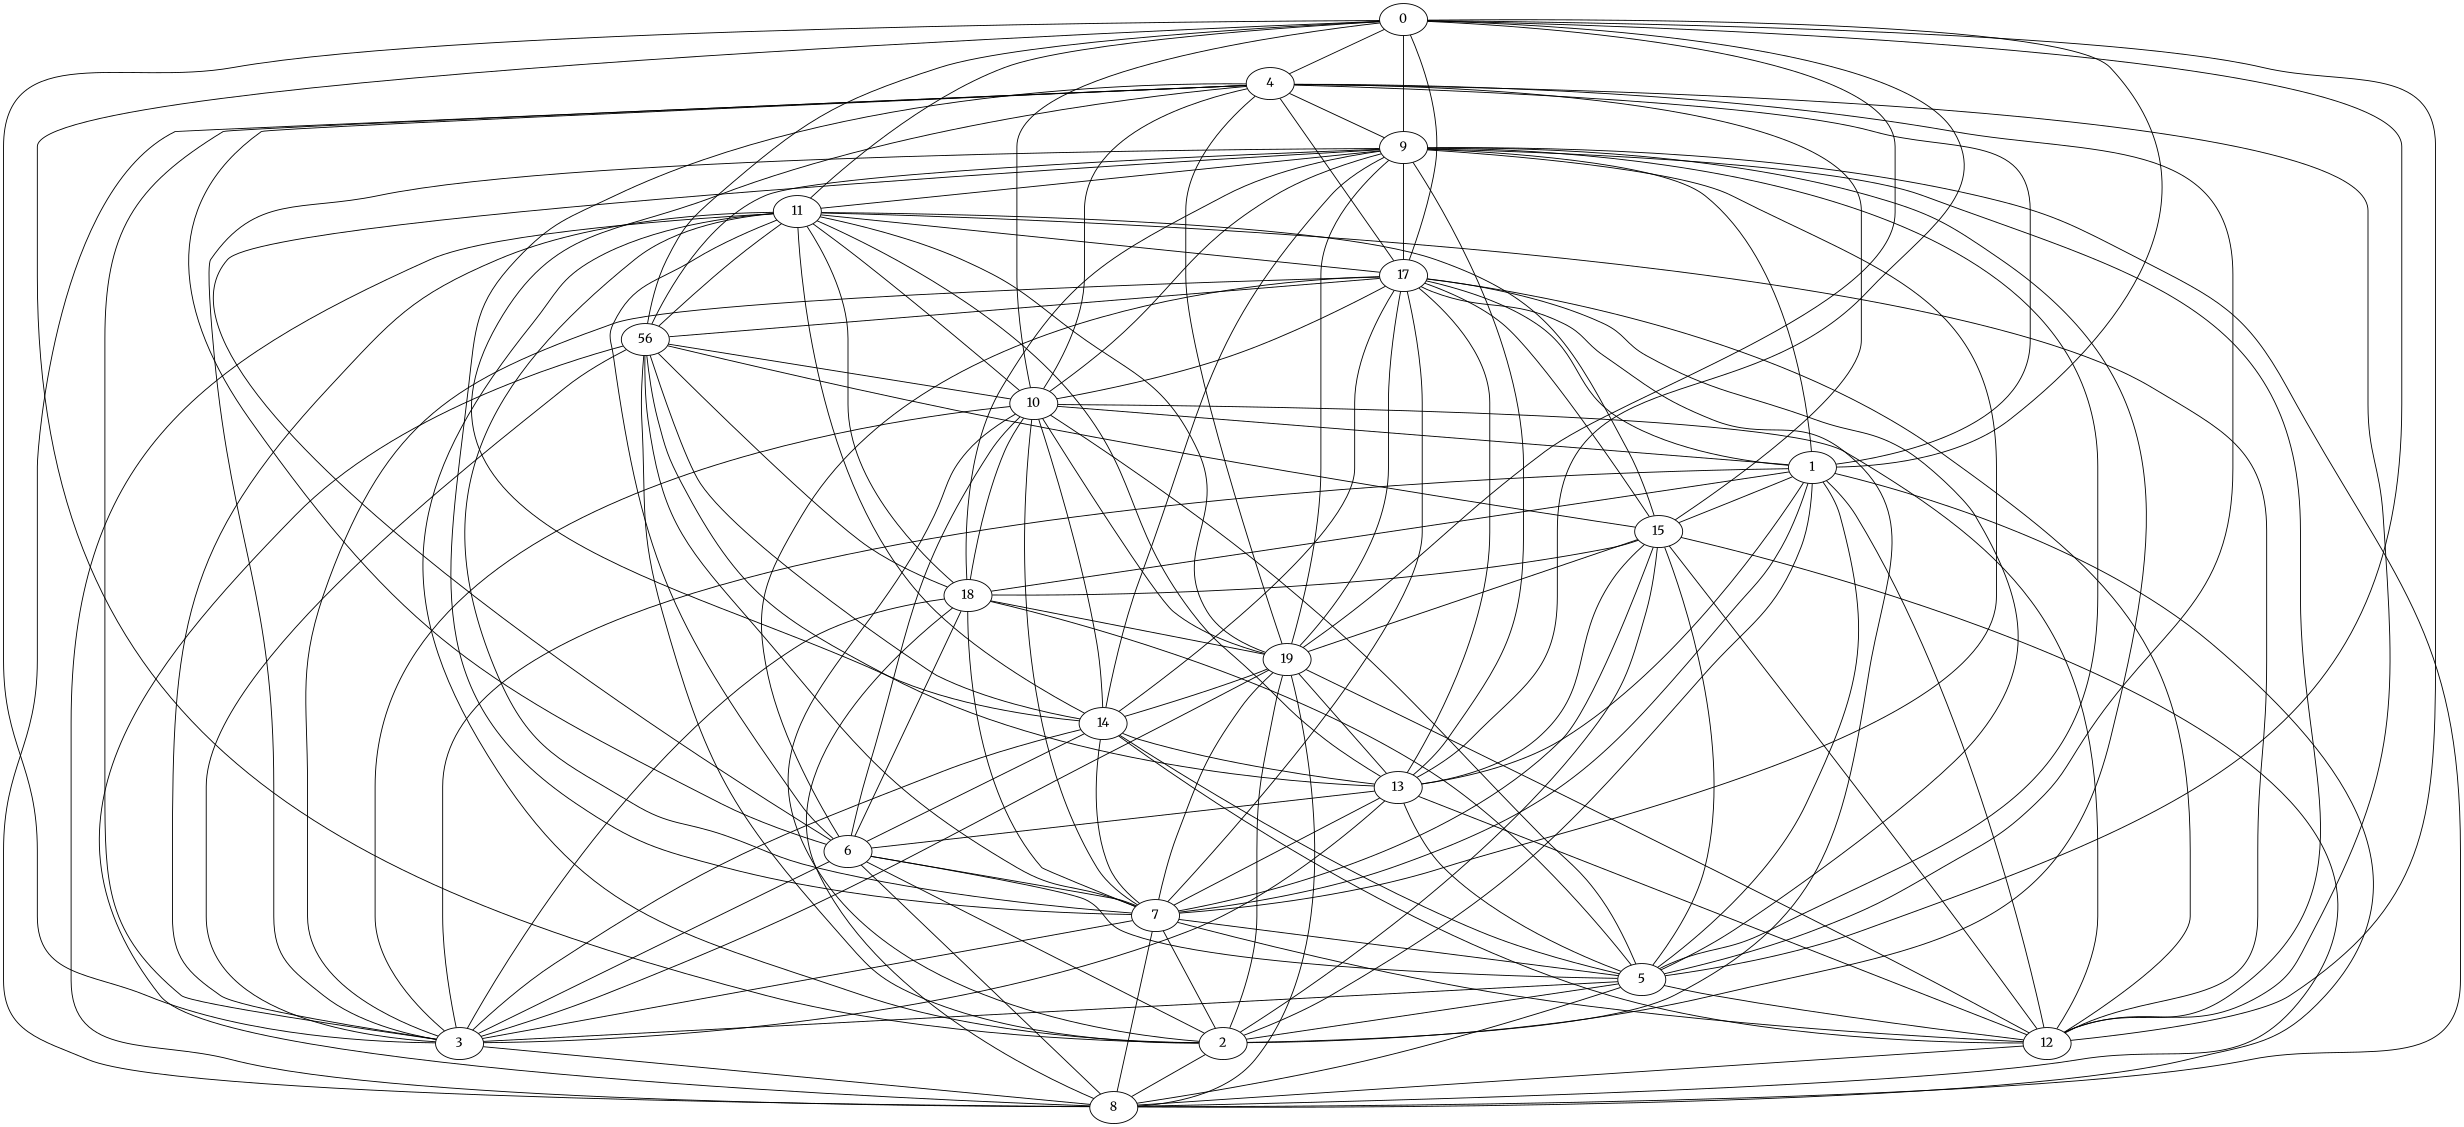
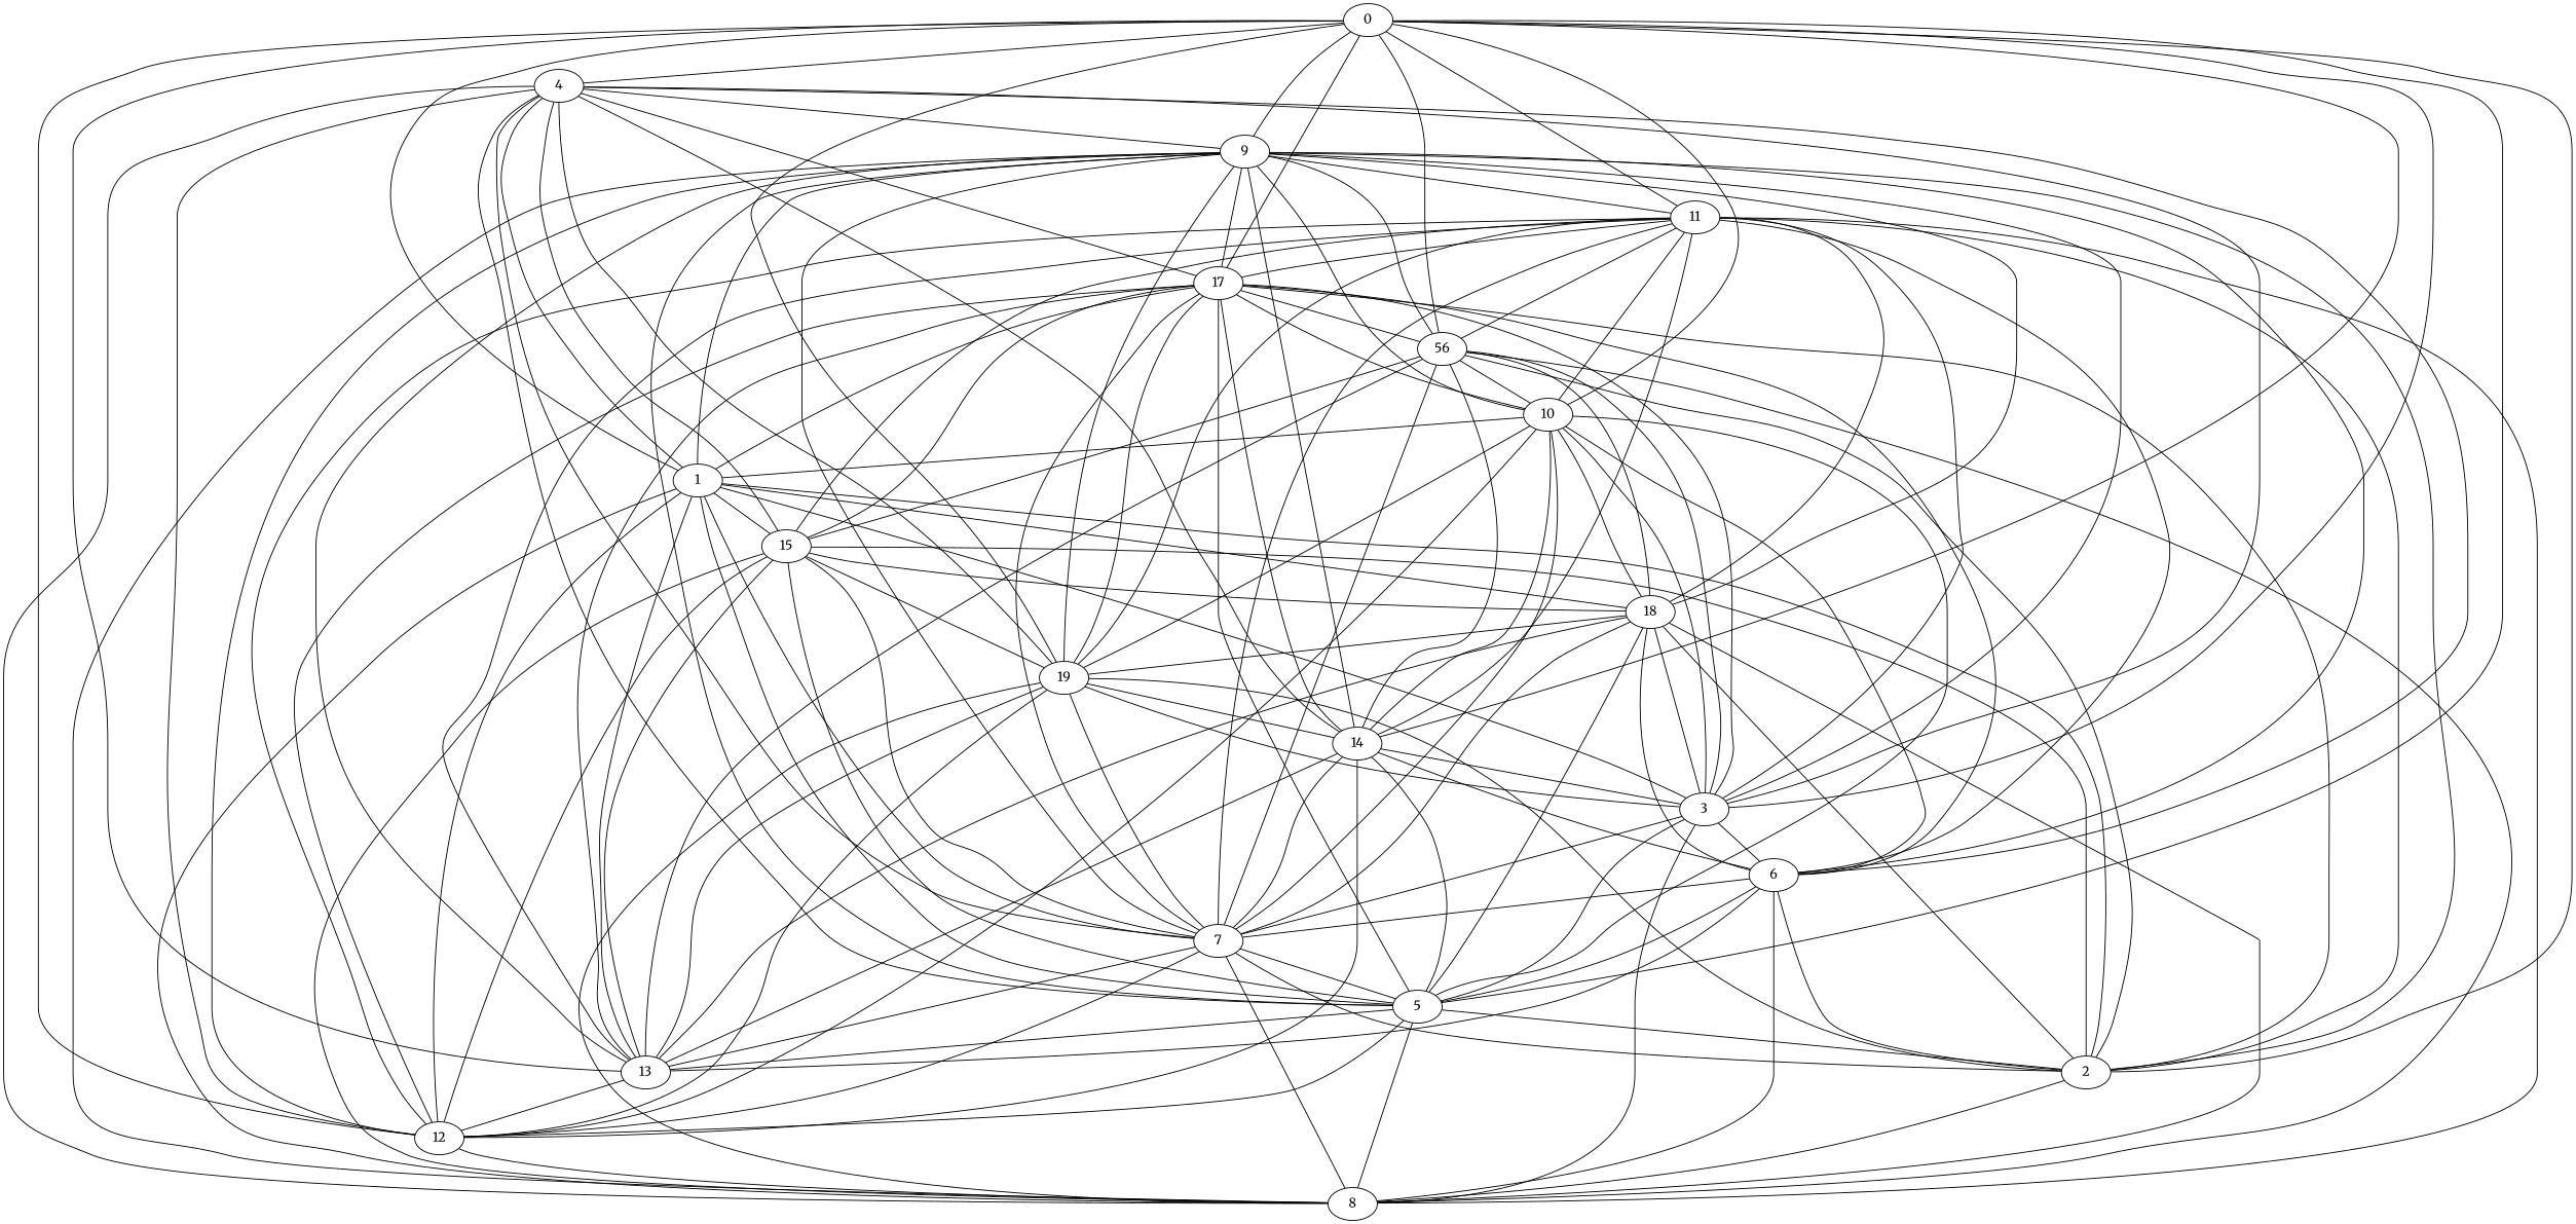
  graph {
    fontname=Merriweather
    node [fontname=Merriweather]
    edge [fontname=Merriweather]
    0
    4
    9
    11
    12
    13
    17
    19
    8
    7
    3
    14
    2
    5
    18
    6
    15
    10
    1
    n20 [label=56]
    0 -- 4
    0 -- 9
    0 -- 11
    0 -- 12
    0 -- 13
    0 -- 17
    0 -- 19
    4 -- 9
    4 -- 12
    4 -- 17
    4 -- 8
    4 -- 7
    4 -- 3
    4 -- 14
    9 -- 11
    9 -- 12
    9 -- 13
    9 -- 19
    9 -- 8
    9 -- 3
    9 -- 14
    9 -- 2
    9 -- 5
    9 -- 18
    9 -- 6
    11 -- 17
    11 -- 8
    11 -- 14
    11 -- 2
    11 -- 6
    11 -- 15
    12 -- 11
    12 -- 19
    12 -- 8
    12 -- 14
    12 -- 10
    13 -- 11
    13 -- 12
    13 -- 17
-   13 -- 3
+   13 -- 18
    13 -- 6
    13 -- 1
    13 -- n20
    17 -- 9
    17 -- 12
    17 -- 19
    17 -- 3
    17 -- 14
    17 -- 5
    17 -- 15
    17 -- 10
    17 -- 1
    17 -- n20
    19 -- 4
    19 -- 11
    19 -- 13
    19 -- 14
    19 -- 10
    8 -- 19
    8 -- 7
    8 -- 5
    8 -- 18
    7 -- 9
    7 -- 11
    7 -- 12
    7 -- 13
    7 -- 17
    7 -- 19
    7 -- 5
    7 -- 18
    7 -- 15
    7 -- 10
    7 -- 1
    3 -- 0
    3 -- 11
    3 -- 19
    3 -- 8
    3 -- 7
    3 -- 18
    3 -- 6
    3 -- 10
    3 -- 1
    3 -- n20
+   14 -- 0
    14 -- 13
    14 -- 7
    14 -- 3
    14 -- 10
    2 -- 0
    2 -- 17
    2 -- 19
    2 -- 8
    2 -- 7
    2 -- 6
-   2 -- 10
+   2 -- 18
    2 -- n20
    5 -- 0
    5 -- 4
    5 -- 12
    5 -- 13
    5 -- 3
    5 -- 14
    5 -- 2
    5 -- 18
    5 -- 6
    5 -- 15
    18 -- 11
    18 -- 19
    6 -- 4
    6 -- 17
    6 -- 8
    6 -- 7
    6 -- 14
    6 -- 18
    15 -- 4
    15 -- 12
    15 -- 13
    15 -- 19
    15 -- 8
    15 -- 2
    15 -- 18
    10 -- 0
-   10 -- 4
    10 -- 9
    10 -- 11
    10 -- 5
    10 -- 18
    10 -- 6
    10 -- 1
    1 -- 0
    1 -- 4
    1 -- 9
    1 -- 12
    1 -- 8
    1 -- 2
    1 -- 5
    1 -- 18
    1 -- 15
    n20 -- 0
    n20 -- 9
    n20 -- 11
    n20 -- 8
    n20 -- 7
    n20 -- 14
    n20 -- 18
    n20 -- 15
    n20 -- 10
  }
